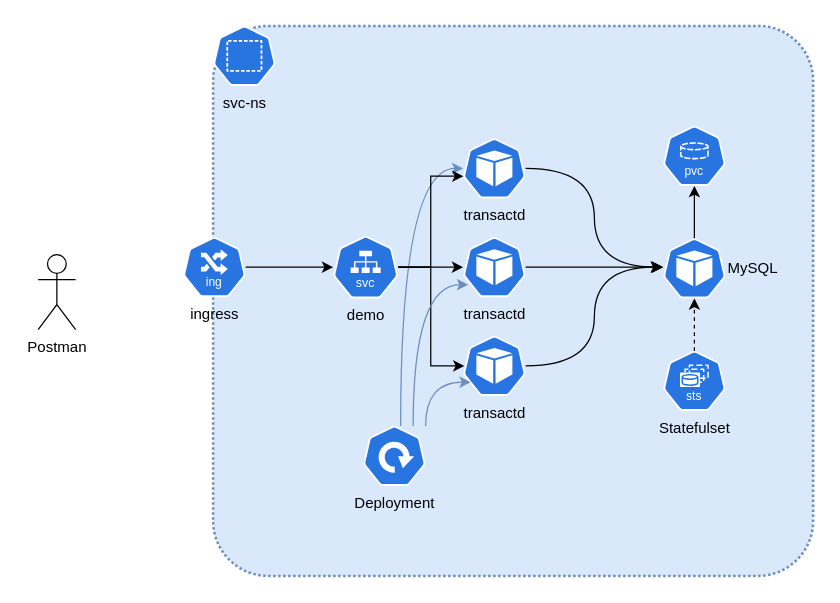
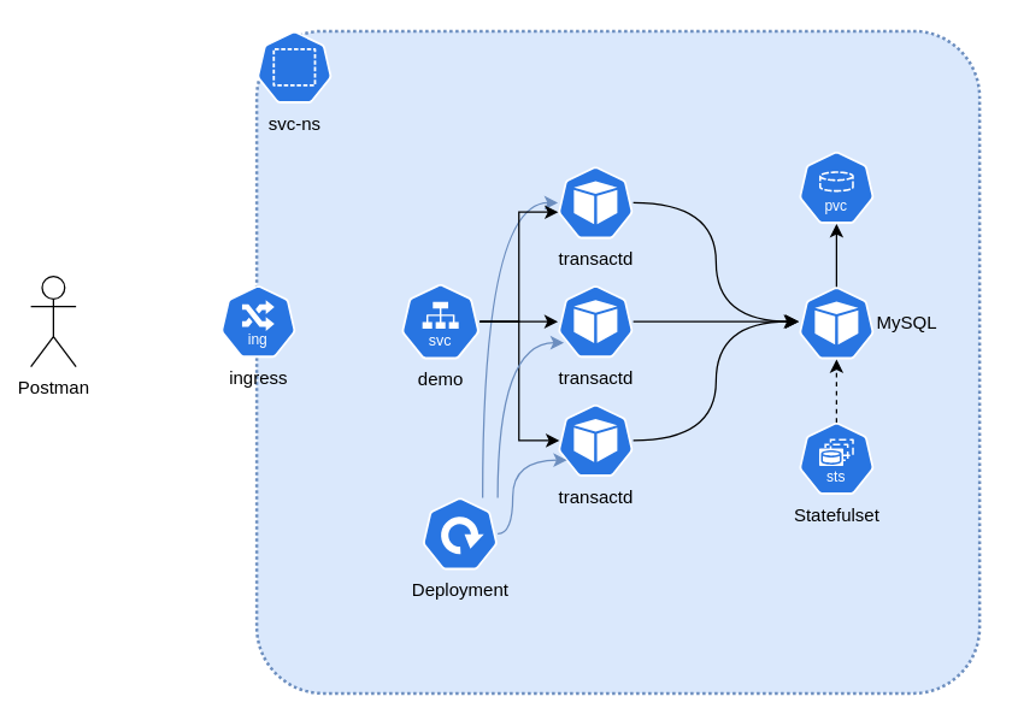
  <mxCell id="0" />
  <mxCell id="1" parent="0" />
  <mxCell id="2" value="" style="rounded=1;arcSize=10;dashed=1;fillColor=#dae8fc;dashPattern=1 1;strokeWidth=2;strokeColor=#6c8ebf;" parent="1" vertex="1"><mxGeometry x="170" y="20" width="480" height="440" as="geometry" /></mxCell>
  <mxCell id="3" value="&lt;div&gt;svc-ns&lt;/div&gt;" style="aspect=fixed;sketch=0;html=1;dashed=0;whitespace=wrap;verticalLabelPosition=bottom;verticalAlign=top;fillColor=#2875E2;strokeColor=#ffffff;points=[[0.005,0.63,0],[0.1,0.2,0],[0.9,0.2,0],[0.5,0,0],[0.995,0.63,0],[0.72,0.99,0],[0.5,1,0],[0.28,0.99,0]];shape=mxgraph.kubernetes.icon2;prIcon=ns" parent="1" vertex="1"><mxGeometry x="170" y="20" width="50" height="48" as="geometry" /></mxCell>
  <mxCell id="4" style="edgeStyle=orthogonalEdgeStyle;rounded=0;orthogonalLoop=1;jettySize=auto;html=1;curved=1;" parent="1" source="5" edge="1"><mxGeometry relative="1" as="geometry"><mxPoint x="530" y="213" as="targetPoint" /></mxGeometry></mxCell>
  <mxCell id="5" value="transactd" style="aspect=fixed;sketch=0;html=1;dashed=0;whitespace=wrap;verticalLabelPosition=bottom;verticalAlign=top;fillColor=#2875E2;strokeColor=#ffffff;points=[[0.005,0.63,0],[0.1,0.2,0],[0.9,0.2,0],[0.5,0,0],[0.995,0.63,0],[0.72,0.99,0],[0.5,1,0],[0.28,0.99,0]];shape=mxgraph.kubernetes.icon2;prIcon=pod" parent="1" vertex="1"><mxGeometry x="370" y="189" width="50" height="48" as="geometry" /></mxCell>
  <mxCell id="6" style="edgeStyle=orthogonalEdgeStyle;rounded=0;orthogonalLoop=1;jettySize=auto;html=1;curved=1;fillColor=#dae8fc;strokeColor=#6c8ebf;" parent="1" source="7" target="8" edge="1"><mxGeometry relative="1" as="geometry"><Array as="points"><mxPoint x="320" y="340" /><mxPoint x="320" y="134" /></Array></mxGeometry></mxCell>
- <mxCell id="7" value="Deployment" style="aspect=fixed;sketch=0;html=1;dashed=0;whitespace=wrap;verticalLabelPosition=bottom;verticalAlign=top;fillColor=#2875E2;strokeColor=#ffffff;points=[[0.005,0.63,0],[0.1,0.2,0],[0.9,0.2,0],[0.5,0,0],[0.995,0.63,0],[0.72,0.99,0],[0.5,1,0],[0.28,0.99,0]];shape=mxgraph.kubernetes.icon2;prIcon=deploy" parent="1" vertex="1"><mxGeometry x="290" y="340" width="50" height="48" as="geometry" /></mxCell>
+ <mxCell id="7" value="Deployment" style="aspect=fixed;sketch=0;html=1;dashed=0;whitespace=wrap;verticalLabelPosition=bottom;verticalAlign=top;fillColor=#2875E2;strokeColor=#ffffff;points=[[0.005,0.63,0],[0.1,0.2,0],[0.9,0.2,0],[0.5,0,0],[0.995,0.63,0],[0.72,0.99,0],[0.5,1,0],[0.28,0.99,0]];shape=mxgraph.kubernetes.icon2;prIcon=deploy" parent="1" vertex="1"><mxGeometry x="280" y="330" width="50" height="48" as="geometry" /></mxCell>
  <mxCell id="8" value="transactd" style="aspect=fixed;sketch=0;html=1;dashed=0;whitespace=wrap;verticalLabelPosition=bottom;verticalAlign=top;fillColor=#2875E2;strokeColor=#ffffff;points=[[0.005,0.63,0],[0.1,0.2,0],[0.9,0.2,0],[0.5,0,0],[0.995,0.63,0],[0.72,0.99,0],[0.5,1,0],[0.28,0.99,0]];shape=mxgraph.kubernetes.icon2;prIcon=pod" parent="1" vertex="1"><mxGeometry x="370" y="110" width="50" height="48" as="geometry" /></mxCell>
  <mxCell id="9" value="" style="aspect=fixed;sketch=0;html=1;dashed=0;whitespace=wrap;verticalLabelPosition=bottom;verticalAlign=top;fillColor=#2875E2;strokeColor=#ffffff;points=[[0.005,0.63,0],[0.1,0.2,0],[0.9,0.2,0],[0.5,0,0],[0.995,0.63,0],[0.72,0.99,0],[0.5,1,0],[0.28,0.99,0]];shape=mxgraph.kubernetes.icon2;kubernetesLabel=1;prIcon=pvc" parent="1" vertex="1"><mxGeometry x="530" y="100" width="50" height="48" as="geometry" /></mxCell>
  <mxCell id="10" value="Statefulset" style="aspect=fixed;sketch=0;html=1;dashed=0;whitespace=wrap;verticalLabelPosition=bottom;verticalAlign=top;fillColor=#2875E2;strokeColor=#ffffff;points=[[0.005,0.63,0],[0.1,0.2,0],[0.9,0.2,0],[0.5,0,0],[0.995,0.63,0],[0.72,0.99,0],[0.5,1,0],[0.28,0.99,0]];shape=mxgraph.kubernetes.icon2;kubernetesLabel=1;prIcon=sts" parent="1" vertex="1"><mxGeometry x="530" y="280" width="50" height="48" as="geometry" /></mxCell>
  <mxCell id="11" value="" style="edgeStyle=orthogonalEdgeStyle;rounded=0;orthogonalLoop=1;jettySize=auto;html=1;" parent="1" source="12" target="9" edge="1"><mxGeometry relative="1" as="geometry" /></mxCell>
  <mxCell id="12" value="MySQL" style="aspect=fixed;sketch=0;html=1;dashed=0;whitespace=wrap;verticalLabelPosition=middle;verticalAlign=middle;fillColor=#2875E2;strokeColor=#ffffff;points=[[0.005,0.63,0],[0.1,0.2,0],[0.9,0.2,0],[0.5,0,0],[0.995,0.63,0],[0.72,0.99,0],[0.5,1,0],[0.28,0.99,0]];shape=mxgraph.kubernetes.icon2;prIcon=pod;labelPosition=right;align=left;" parent="1" vertex="1"><mxGeometry x="530" y="190" width="50" height="48" as="geometry" /></mxCell>
  <mxCell id="13" value="" style="edgeStyle=orthogonalEdgeStyle;rounded=0;orthogonalLoop=1;jettySize=auto;html=1;" parent="1" source="14" target="5" edge="1"><mxGeometry relative="1" as="geometry" /></mxCell>
  <mxCell id="14" value="demo" style="aspect=fixed;sketch=0;html=1;dashed=0;whitespace=wrap;verticalLabelPosition=bottom;verticalAlign=top;fillColor=#2875E2;strokeColor=#ffffff;points=[[0.005,0.63,0],[0.1,0.2,0],[0.9,0.2,0],[0.5,0,0],[0.995,0.63,0],[0.72,0.99,0],[0.5,1,0],[0.28,0.99,0]];shape=mxgraph.kubernetes.icon2;kubernetesLabel=1;prIcon=svc" parent="1" vertex="1"><mxGeometry x="266" y="188" width="52.08" height="50" as="geometry" /></mxCell>
- <mxCell id="15" value="Postman" style="shape=umlActor;verticalLabelPosition=bottom;verticalAlign=top;html=1;outlineConnect=0;" parent="1" vertex="1"><mxGeometry x="30" y="203" width="30" height="60" as="geometry" /></mxCell>
- <mxCell id="16" value="" style="edgeStyle=orthogonalEdgeStyle;rounded=0;orthogonalLoop=1;jettySize=auto;html=1;" parent="1" source="17" target="14" edge="1"><mxGeometry relative="1" as="geometry" /></mxCell>
+ <mxCell id="15" value="Postman" style="shape=umlActor;verticalLabelPosition=bottom;verticalAlign=top;html=1;outlineConnect=0;" parent="1" vertex="1"><mxGeometry x="20" y="183" width="30" height="60" as="geometry" /></mxCell>
  <mxCell id="17" value="ingress" style="aspect=fixed;sketch=0;html=1;dashed=0;whitespace=wrap;verticalLabelPosition=bottom;verticalAlign=top;fillColor=#2875E2;strokeColor=#ffffff;points=[[0.005,0.63,0],[0.1,0.2,0],[0.9,0.2,0],[0.5,0,0],[0.995,0.63,0],[0.72,0.99,0],[0.5,1,0],[0.28,0.99,0]];shape=mxgraph.kubernetes.icon2;kubernetesLabel=1;prIcon=ing" parent="1" vertex="1"><mxGeometry x="146" y="189" width="50" height="48" as="geometry" /></mxCell>
  <mxCell id="18" value="transactd" style="aspect=fixed;sketch=0;html=1;dashed=0;whitespace=wrap;verticalLabelPosition=bottom;verticalAlign=top;fillColor=#2875E2;strokeColor=#ffffff;points=[[0.005,0.63,0],[0.1,0.2,0],[0.9,0.2,0],[0.5,0,0],[0.995,0.63,0],[0.72,0.99,0],[0.5,1,0],[0.28,0.99,0]];shape=mxgraph.kubernetes.icon2;prIcon=pod" parent="1" vertex="1"><mxGeometry x="370" y="268" width="50" height="48" as="geometry" /></mxCell>
  <mxCell id="19" style="edgeStyle=orthogonalEdgeStyle;rounded=0;orthogonalLoop=1;jettySize=auto;html=1;entryX=0.005;entryY=0.63;entryDx=0;entryDy=0;entryPerimeter=0;" parent="1" source="14" target="8" edge="1"><mxGeometry relative="1" as="geometry" /></mxCell>
  <mxCell id="20" style="edgeStyle=orthogonalEdgeStyle;rounded=0;orthogonalLoop=1;jettySize=auto;html=1;entryX=0.02;entryY=0.5;entryDx=0;entryDy=0;entryPerimeter=0;" parent="1" source="14" target="18" edge="1"><mxGeometry relative="1" as="geometry" /></mxCell>
  <mxCell id="21" style="edgeStyle=orthogonalEdgeStyle;rounded=0;orthogonalLoop=1;jettySize=auto;html=1;entryX=0;entryY=0.479;entryDx=0;entryDy=0;entryPerimeter=0;curved=1;" parent="1" source="8" target="12" edge="1"><mxGeometry relative="1" as="geometry" /></mxCell>
  <mxCell id="22" style="edgeStyle=orthogonalEdgeStyle;rounded=0;orthogonalLoop=1;jettySize=auto;html=1;entryX=-0.02;entryY=0.479;entryDx=0;entryDy=0;entryPerimeter=0;curved=1;" parent="1" source="18" target="12" edge="1"><mxGeometry relative="1" as="geometry" /></mxCell>
  <mxCell id="23" style="edgeStyle=orthogonalEdgeStyle;rounded=0;orthogonalLoop=1;jettySize=auto;html=1;entryX=0.5;entryY=1;entryDx=0;entryDy=0;entryPerimeter=0;dashed=1;" parent="1" source="10" target="12" edge="1"><mxGeometry relative="1" as="geometry" /></mxCell>
  <mxCell id="24" style="edgeStyle=orthogonalEdgeStyle;rounded=0;orthogonalLoop=1;jettySize=auto;html=1;entryX=0.08;entryY=0.792;entryDx=0;entryDy=0;entryPerimeter=0;curved=1;fillColor=#dae8fc;strokeColor=#6c8ebf;" parent="1" source="7" target="5" edge="1"><mxGeometry relative="1" as="geometry"><Array as="points"><mxPoint x="330" y="227" /></Array></mxGeometry></mxCell>
  <mxCell id="25" style="edgeStyle=orthogonalEdgeStyle;rounded=0;orthogonalLoop=1;jettySize=auto;html=1;entryX=0.12;entryY=0.771;entryDx=0;entryDy=0;entryPerimeter=0;curved=1;fillColor=#dae8fc;strokeColor=#6c8ebf;" parent="1" source="7" target="18" edge="1"><mxGeometry relative="1" as="geometry"><Array as="points"><mxPoint x="340" y="305" /></Array></mxGeometry></mxCell>
